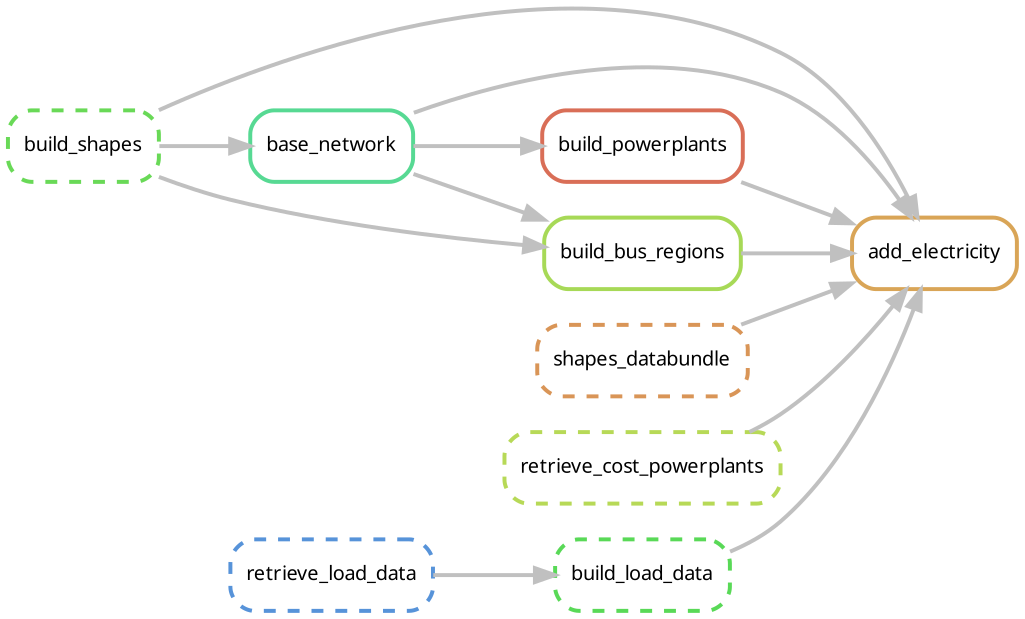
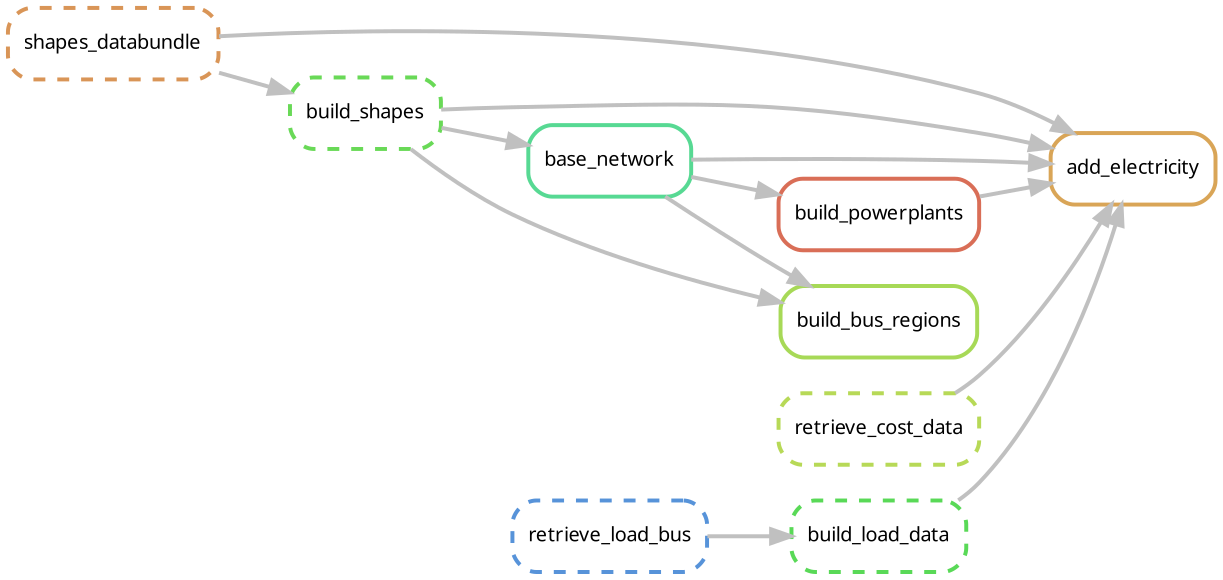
  digraph {
    bgcolor=white
    rankdir=LR
    node [fontname=sans fontsize=10 penwidth=2 shape=box style="rounded,dashed"]
    edge [color=grey penwidth=2]
    n1 [color="0.10 0.6 0.85" label=add_electricity style=rounded]
    n2 [color="0.41 0.6 0.85" label=base_network style=rounded]
    n3 [color="0.23 0.6 0.85" label=build_bus_regions style=rounded]
    n4 [color="0.03 0.6 0.85" label=build_powerplants style=rounded]
    n5 [color="0.31 0.6 0.85" label=build_shapes]
    n6 [color="0.08 0.6 0.85" label=shapes_databundle]
-   n7 [color="0.21 0.6 0.85" label=retrieve_cost_powerplants]
+   n7 [color="0.21 0.6 0.85" label=retrieve_cost_data]
    n8 [color="0.33 0.6 0.85" label=build_load_data]
-   n9 [color="0.59 0.6 0.85" label=retrieve_load_data]
+   n9 [color="0.59 0.6 0.85" label=retrieve_load_bus]
    n2 -> n1
    n2 -> n3
    n2 -> n4
-   n3 -> n1
    n4 -> n1
    n5 -> n1
    n5 -> n2
    n5 -> n3
    n6 -> n1
+   n6 -> n5
    n7 -> n1
    n8 -> n1
    n9 -> n8
  }
